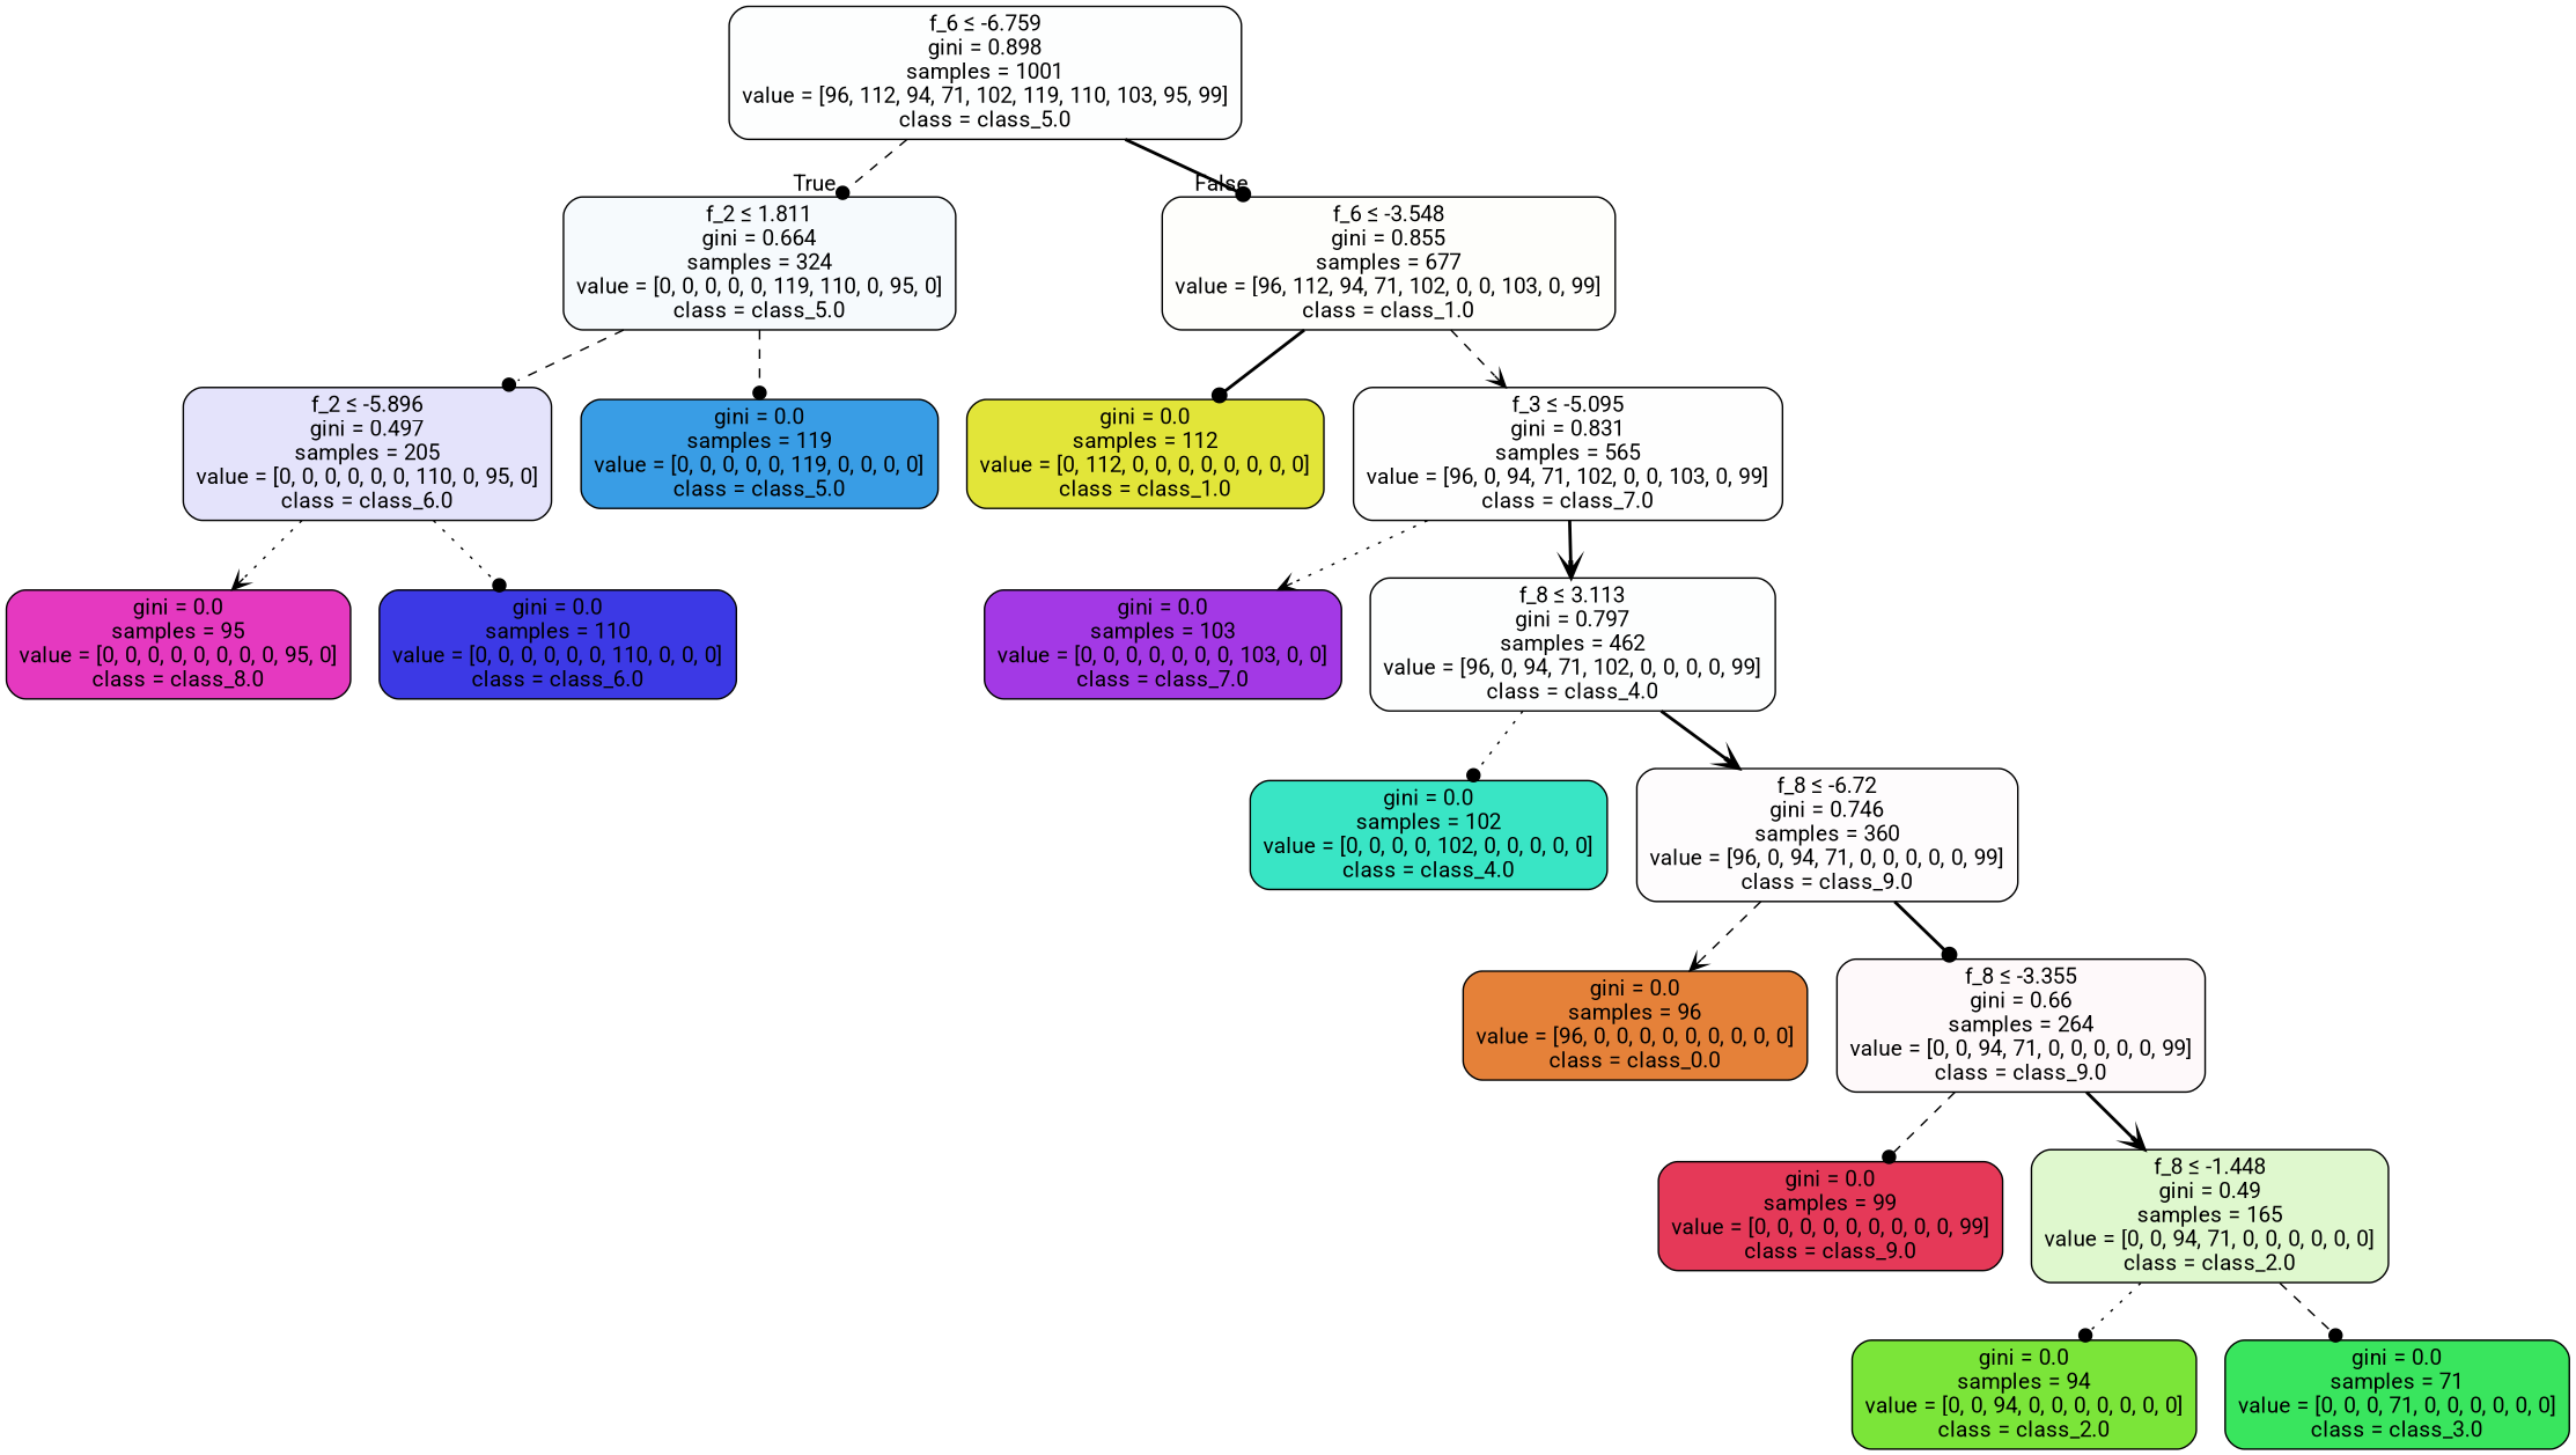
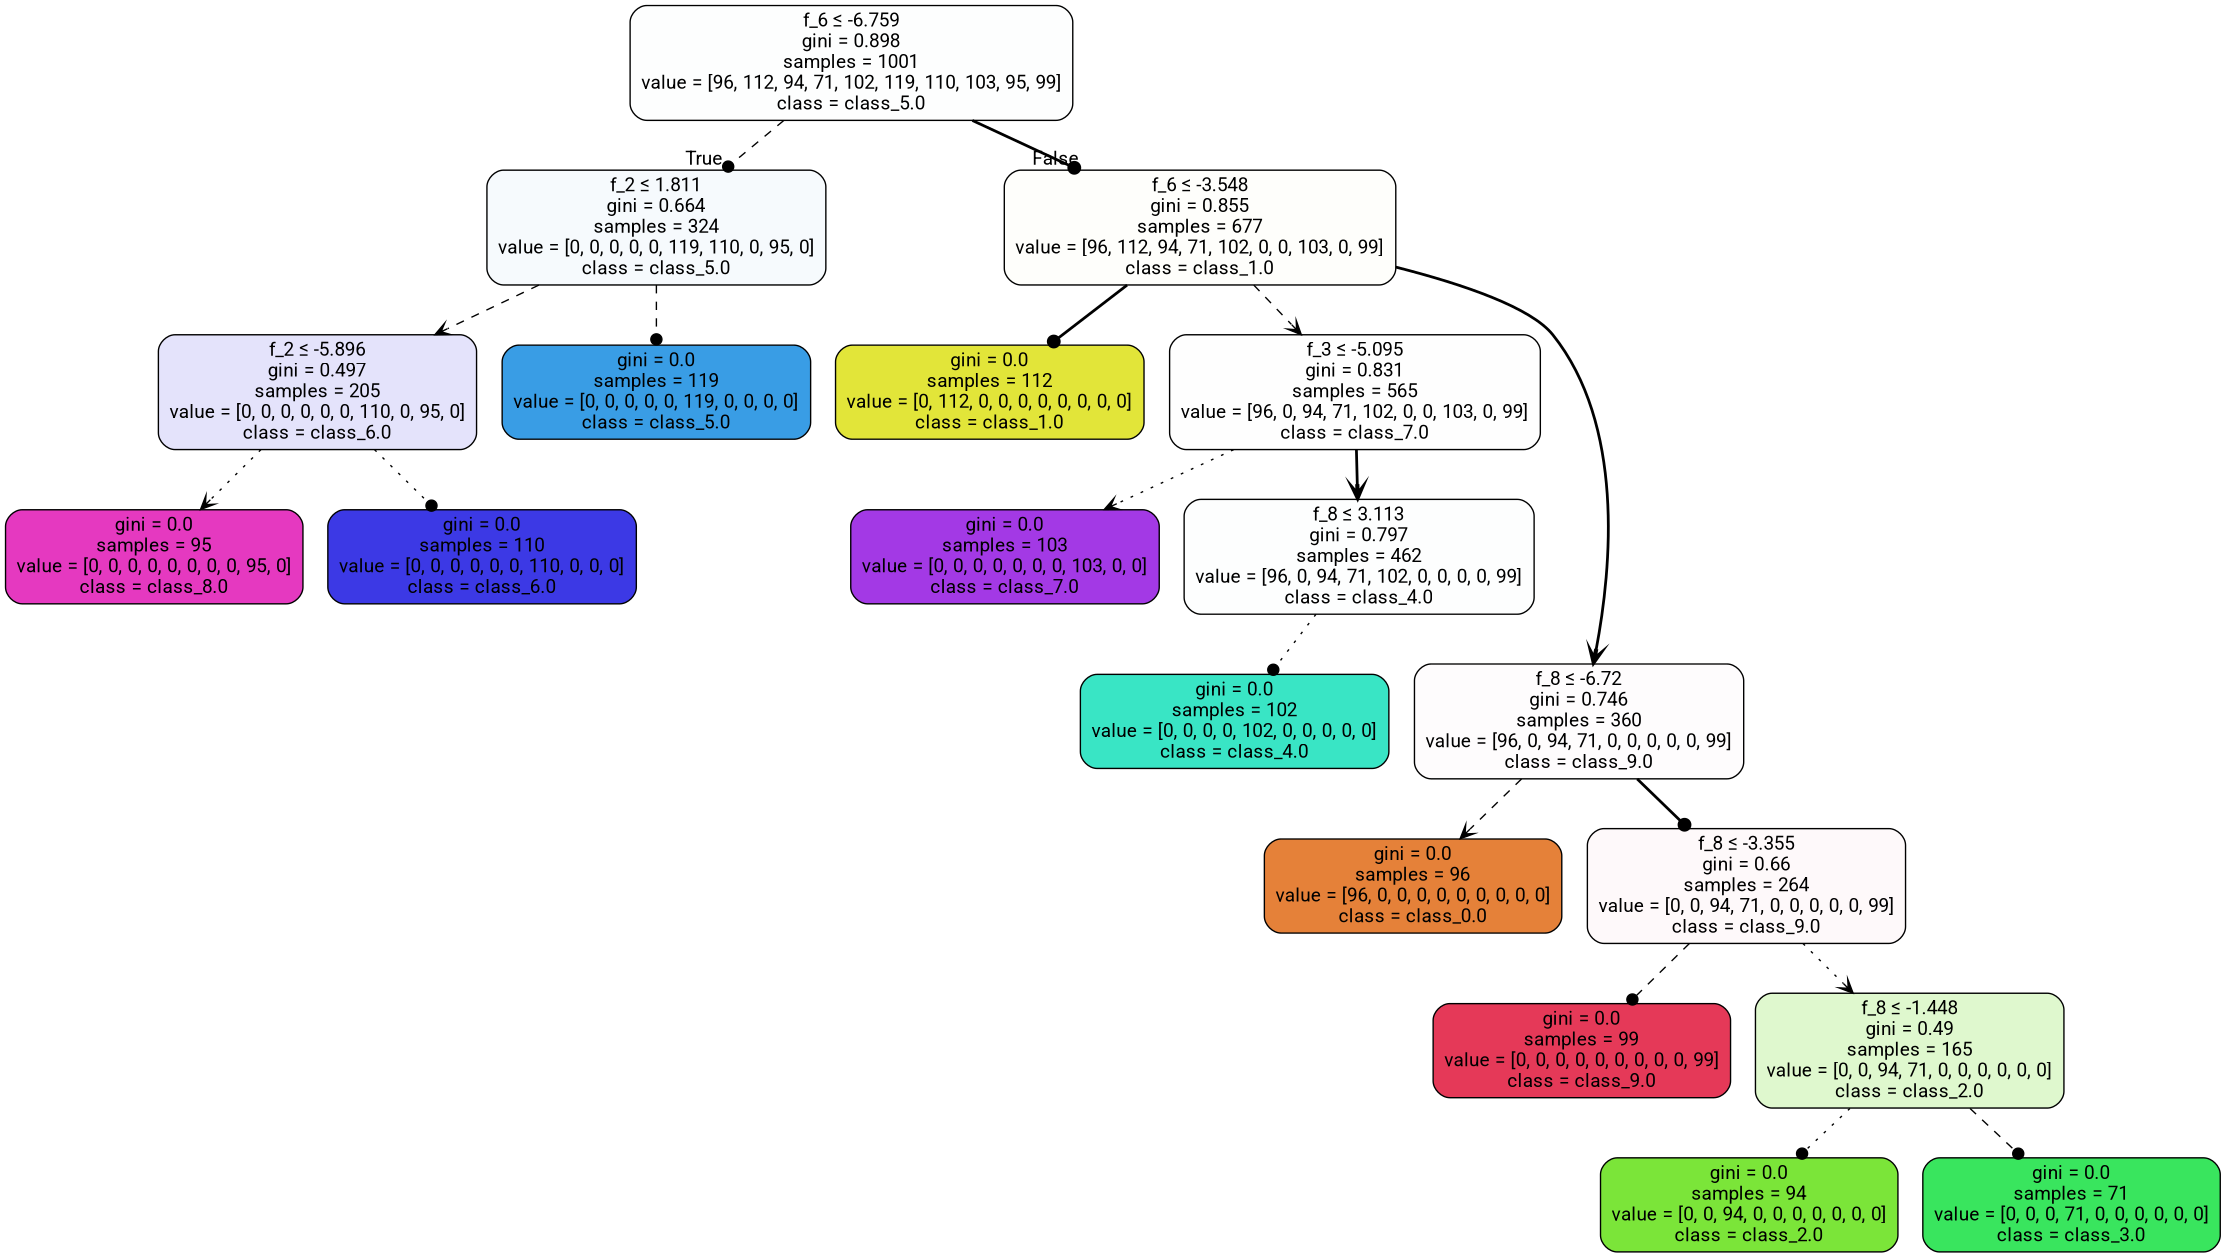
  digraph {
    fontname=Roboto
    node [color=black fontname=Roboto shape=box style="filled, rounded"]
    edge [arrowhead=dot fontname=Roboto style=dashed]
    n1 [fillcolor="#399de502" label=<f_6 &le; -6.759<br/>gini = 0.898<br/>samples = 1001<br/>value = [96, 112, 94, 71, 102, 119, 110, 103, 95, 99]<br/>class = class_5.0>]
    n2 [fillcolor="#399de50b" label=<f_2 &le; 1.811<br/>gini = 0.664<br/>samples = 324<br/>value = [0, 0, 0, 0, 0, 119, 110, 0, 95, 0]<br/>class = class_5.0>]
    n3 [fillcolor="#e2e53904" label=<f_6 &le; -3.548<br/>gini = 0.855<br/>samples = 677<br/>value = [96, 112, 94, 71, 102, 0, 0, 103, 0, 99]<br/>class = class_1.0>]
    n4 [fillcolor="#3c39e523" label=<f_2 &le; -5.896<br/>gini = 0.497<br/>samples = 205<br/>value = [0, 0, 0, 0, 0, 0, 110, 0, 95, 0]<br/>class = class_6.0>]
    n5 [fillcolor="#399de5ff" label=<gini = 0.0<br/>samples = 119<br/>value = [0, 0, 0, 0, 0, 119, 0, 0, 0, 0]<br/>class = class_5.0>]
    n6 [fillcolor="#e2e539ff" label=<gini = 0.0<br/>samples = 112<br/>value = [0, 112, 0, 0, 0, 0, 0, 0, 0, 0]<br/>class = class_1.0>]
    n7 [fillcolor="#a339e501" label=<f_3 &le; -5.095<br/>gini = 0.831<br/>samples = 565<br/>value = [96, 0, 94, 71, 102, 0, 0, 103, 0, 99]<br/>class = class_7.0>]
    n8 [fillcolor="#e539c0ff" label=<gini = 0.0<br/>samples = 95<br/>value = [0, 0, 0, 0, 0, 0, 0, 0, 95, 0]<br/>class = class_8.0>]
    n9 [fillcolor="#3c39e5ff" label=<gini = 0.0<br/>samples = 110<br/>value = [0, 0, 0, 0, 0, 0, 110, 0, 0, 0]<br/>class = class_6.0>]
    n10 [fillcolor="#a339e5ff" label=<gini = 0.0<br/>samples = 103<br/>value = [0, 0, 0, 0, 0, 0, 0, 103, 0, 0]<br/>class = class_7.0>]
    n11 [fillcolor="#39e5c502" label=<f_8 &le; 3.113<br/>gini = 0.797<br/>samples = 462<br/>value = [96, 0, 94, 71, 102, 0, 0, 0, 0, 99]<br/>class = class_4.0>]
    n12 [fillcolor="#e5395803" label=<f_8 &le; -6.72<br/>gini = 0.746<br/>samples = 360<br/>value = [96, 0, 94, 71, 0, 0, 0, 0, 0, 99]<br/>class = class_9.0>]
    n13 [fillcolor="#39e5c5ff" label=<gini = 0.0<br/>samples = 102<br/>value = [0, 0, 0, 0, 102, 0, 0, 0, 0, 0]<br/>class = class_4.0>]
    n14 [fillcolor="#e58139ff" label=<gini = 0.0<br/>samples = 96<br/>value = [96, 0, 0, 0, 0, 0, 0, 0, 0, 0]<br/>class = class_0.0>]
    n15 [fillcolor="#e5395807" label=<f_8 &le; -3.355<br/>gini = 0.66<br/>samples = 264<br/>value = [0, 0, 94, 71, 0, 0, 0, 0, 0, 99]<br/>class = class_9.0>]
    n16 [fillcolor="#e53958ff" label=<gini = 0.0<br/>samples = 99<br/>value = [0, 0, 0, 0, 0, 0, 0, 0, 0, 99]<br/>class = class_9.0>]
    n17 [fillcolor="#7be5393e" label=<f_8 &le; -1.448<br/>gini = 0.49<br/>samples = 165<br/>value = [0, 0, 94, 71, 0, 0, 0, 0, 0, 0]<br/>class = class_2.0>]
    n18 [fillcolor="#7be539ff" label=<gini = 0.0<br/>samples = 94<br/>value = [0, 0, 94, 0, 0, 0, 0, 0, 0, 0]<br/>class = class_2.0>]
    n19 [fillcolor="#39e55eff" label=<gini = 0.0<br/>samples = 71<br/>value = [0, 0, 0, 71, 0, 0, 0, 0, 0, 0]<br/>class = class_3.0>]
    n1 -> n2 [headlabel=True labelangle=45 labeldistance=2.5]
    n1 -> n3 [headlabel=False labelangle=-45 labeldistance=2.5 style=bold]
-   n2 -> n4
+   n2 -> n4 [arrowhead=vee]
    n2 -> n5
    n3 -> n6 [style=bold]
    n3 -> n7 [arrowhead=vee]
    n4 -> n8 [arrowhead=vee style=dotted]
    n4 -> n9 [style=dotted]
    n7 -> n10 [arrowhead=vee style=dotted]
    n7 -> n11 [arrowhead=vee style=bold]
-   n11 -> n12 [arrowhead=vee style=bold]
+   n3 -> n12 [arrowhead=vee style=bold]
    n11 -> n13 [style=dotted]
    n12 -> n14 [arrowhead=vee]
    n12 -> n15 [style=bold]
    n15 -> n16
-   n15 -> n17 [arrowhead=vee style=bold]
+   n15 -> n17 [arrowhead=vee style=dotted]
    n17 -> n18 [style=dotted]
    n17 -> n19
  }
